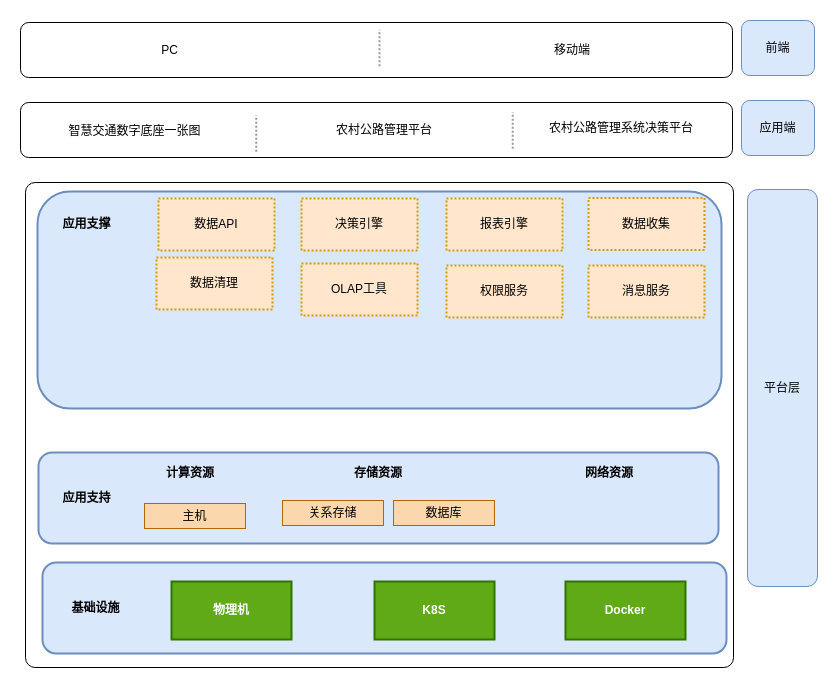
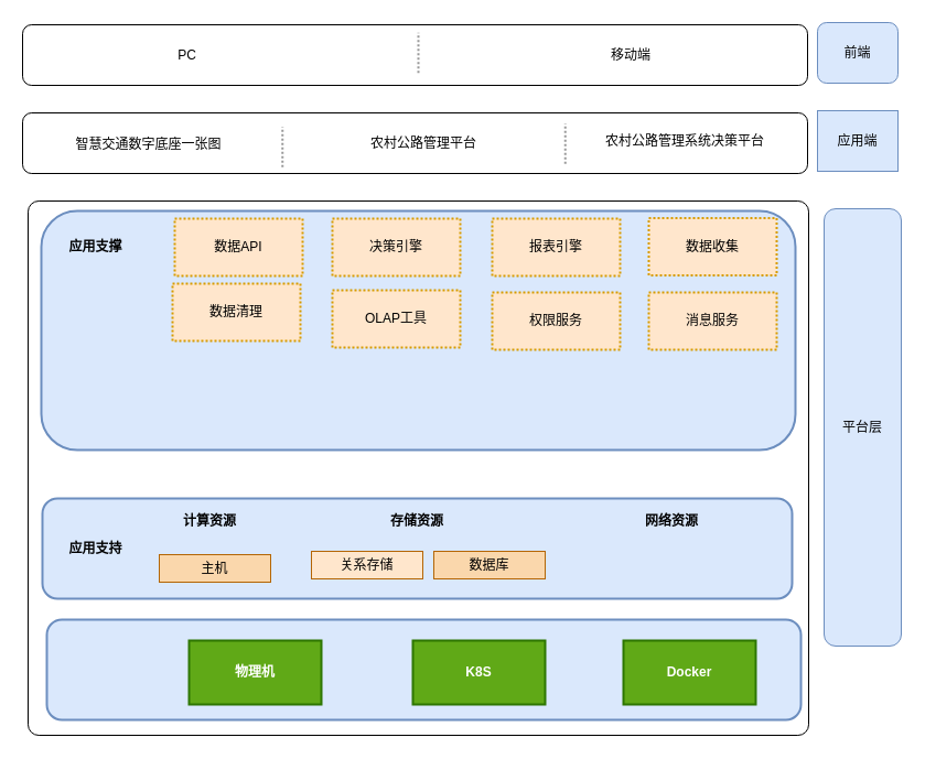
  <mxCell id="0" />
  <mxCell id="1" parent="0" />
  <mxCell id="2" value="" style="rounded=1;whiteSpace=wrap;html=1;" parent="1" vertex="1"><mxGeometry x="20" y="22" width="712" height="55" as="geometry" /></mxCell>
  <mxCell id="3" value="" style="rounded=1;whiteSpace=wrap;html=1;arcSize=2;" parent="1" vertex="1"><mxGeometry x="25" y="182" width="708" height="485" as="geometry" /></mxCell>
  <mxCell id="4" value="PC" style="text;html=1;strokeColor=none;fillColor=none;align=center;verticalAlign=middle;whiteSpace=wrap;rounded=0;" parent="1" vertex="1"><mxGeometry x="102" y="32.32" width="135" height="36.25" as="geometry" /></mxCell>
  <mxCell id="5" value="前端" style="rounded=1;whiteSpace=wrap;html=1;fillColor=#dae8fc;strokeColor=#6c8ebf;" parent="1" vertex="1"><mxGeometry x="741" y="20" width="73" height="55" as="geometry" /></mxCell>
  <mxCell id="6" value="移动端" style="text;html=1;strokeColor=none;fillColor=none;align=center;verticalAlign=middle;whiteSpace=wrap;rounded=0;" parent="1" vertex="1"><mxGeometry x="521" y="32.32" width="102" height="34.37" as="geometry" /></mxCell>
  <mxCell id="7" value="" style="line;strokeWidth=2;html=1;perimeter=backbonePerimeter;points=[];outlineConnect=0;rounded=1;dashed=1;rotation=-90;strokeColor=#999999;dashPattern=1 1;" parent="1" vertex="1"><mxGeometry x="360.75" y="42.5" width="36.5" height="10" as="geometry" /></mxCell>
  <mxCell id="8" value="平台层" style="rounded=1;whiteSpace=wrap;html=1;fillColor=#dae8fc;strokeColor=#6c8ebf;" parent="1" vertex="1"><mxGeometry x="747" y="189" width="70" height="397" as="geometry" /></mxCell>
  <mxCell id="9" value="" style="rounded=1;whiteSpace=wrap;html=1;strokeColor=#6c8ebf;strokeWidth=2;fillColor=#dae8fc;" parent="1" vertex="1"><mxGeometry x="37" y="191" width="684" height="217" as="geometry" /></mxCell>
  <mxCell id="10" value="应用支撑" style="text;html=1;strokeColor=none;fillColor=none;align=center;verticalAlign=middle;whiteSpace=wrap;rounded=0;dashed=1;dashPattern=1 1;strokeWidth=2;fontStyle=1" parent="1" vertex="1"><mxGeometry x="54" y="207" width="65" height="33" as="geometry" /></mxCell>
  <mxCell id="11" value="数据API" style="rounded=0;whiteSpace=wrap;html=1;dashed=1;dashPattern=1 1;strokeColor=#d79b00;strokeWidth=2;fillColor=#ffe6cc;" parent="1" vertex="1"><mxGeometry x="158" y="198" width="116" height="52" as="geometry" /></mxCell>
  <mxCell id="12" value="决策引擎" style="rounded=0;whiteSpace=wrap;html=1;dashed=1;dashPattern=1 1;strokeColor=#d79b00;strokeWidth=2;fillColor=#ffe6cc;" parent="1" vertex="1"><mxGeometry x="301" y="198" width="116" height="52" as="geometry" /></mxCell>
  <mxCell id="13" value="报表引擎&lt;span style=&quot;color: rgba(0, 0, 0, 0); font-family: monospace; font-size: 0px; text-align: start;&quot;&gt;%3CmxGraphModel%3E%3Croot%3E%3CmxCell%20id%3D%220%22%2F%3E%3CmxCell%20id%3D%221%22%20parent%3D%220%22%2F%3E%3CmxCell%20id%3D%222%22%20value%3D%22%E5%86%B3%E7%AD%96%E5%BC%95%E6%93%8E%22%20style%3D%22rounded%3D0%3BwhiteSpace%3Dwrap%3Bhtml%3D1%3Bdashed%3D1%3BdashPattern%3D1%201%3BstrokeColor%3D%23d79b00%3BstrokeWidth%3D2%3BfillColor%3D%23ffe6cc%3B%22%20vertex%3D%221%22%20parent%3D%221%22%3E%3CmxGeometry%20x%3D%22341%22%20y%3D%22-472.5%22%20width%3D%22116%22%20height%3D%2252%22%20as%3D%22geometry%22%2F%3E%3C%2FmxCell%3E%3C%2Froot%3E%3C%2FmxGraphModel%3E&lt;/span&gt;" style="rounded=0;whiteSpace=wrap;html=1;dashed=1;dashPattern=1 1;strokeColor=#d79b00;strokeWidth=2;fillColor=#ffe6cc;" parent="1" vertex="1"><mxGeometry x="446" y="198" width="116" height="52" as="geometry" /></mxCell>
  <mxCell id="14" value="数据收集" style="rounded=0;whiteSpace=wrap;html=1;dashed=1;dashPattern=1 1;strokeColor=#d79b00;strokeWidth=2;fillColor=#ffe6cc;" parent="1" vertex="1"><mxGeometry x="588" y="197.5" width="116" height="52" as="geometry" /></mxCell>
  <mxCell id="15" value="" style="rounded=1;whiteSpace=wrap;html=1;" parent="1" vertex="1"><mxGeometry x="20" y="102" width="712" height="55" as="geometry" /></mxCell>
  <mxCell id="16" value="智慧交通数字底座一张图" style="text;html=1;strokeColor=none;fillColor=none;align=center;verticalAlign=middle;whiteSpace=wrap;rounded=0;" parent="1" vertex="1"><mxGeometry x="67" y="112.69" width="135" height="36.25" as="geometry" /></mxCell>
- <mxCell id="17" value="应用端" style="rounded=1;whiteSpace=wrap;html=1;fillColor=#dae8fc;strokeColor=#6c8ebf;" parent="1" vertex="1"><mxGeometry x="741" y="100" width="73" height="55" as="geometry" /></mxCell>
+ <mxCell id="17" value="应用端" style="whiteSpace=wrap;html=1;fillColor=#dae8fc;strokeColor=#6c8ebf;rounded=0;" parent="1" vertex="1"><mxGeometry x="741" y="100" width="73" height="55" as="geometry" /></mxCell>
  <mxCell id="18" value="农村公路管理平台" style="text;html=1;strokeColor=none;fillColor=none;align=center;verticalAlign=middle;whiteSpace=wrap;rounded=0;" parent="1" vertex="1"><mxGeometry x="333" y="112.69" width="102" height="34.37" as="geometry" /></mxCell>
  <mxCell id="19" value="农村公路管理系统决策平台" style="text;html=1;strokeColor=none;fillColor=none;align=center;verticalAlign=middle;whiteSpace=wrap;rounded=0;" parent="1" vertex="1"><mxGeometry x="548" y="107.22" width="146" height="40.56" as="geometry" /></mxCell>
  <mxCell id="20" value="" style="line;strokeWidth=2;html=1;perimeter=backbonePerimeter;points=[];outlineConnect=0;rounded=1;dashed=1;rotation=-90;strokeColor=#999999;dashPattern=1 1;" parent="1" vertex="1"><mxGeometry x="237.5" y="128" width="36.5" height="10" as="geometry" /></mxCell>
  <mxCell id="21" value="" style="line;strokeWidth=2;html=1;perimeter=backbonePerimeter;points=[];outlineConnect=0;rounded=1;dashed=1;rotation=-90;strokeColor=#999999;dashPattern=1 1;" parent="1" vertex="1"><mxGeometry x="494" y="124.88" width="36.5" height="10" as="geometry" /></mxCell>
  <mxCell id="22" value="" style="rounded=1;whiteSpace=wrap;html=1;strokeColor=#6c8ebf;strokeWidth=2;fillColor=#dae8fc;" parent="1" vertex="1"><mxGeometry x="38" y="452" width="680" height="91" as="geometry" /></mxCell>
  <mxCell id="23" value="应用支持" style="text;html=1;strokeColor=none;fillColor=none;align=center;verticalAlign=middle;whiteSpace=wrap;rounded=0;dashed=1;dashPattern=1 1;strokeWidth=2;fontStyle=1" parent="1" vertex="1"><mxGeometry x="54" y="481" width="65" height="33" as="geometry" /></mxCell>
  <mxCell id="24" value="" style="rounded=1;whiteSpace=wrap;html=1;strokeColor=#6c8ebf;strokeWidth=2;fillColor=#dae8fc;" parent="1" vertex="1"><mxGeometry x="42" y="562" width="684" height="91" as="geometry" /></mxCell>
- <mxCell id="25" value="基础设施" style="text;html=1;strokeColor=none;fillColor=none;align=center;verticalAlign=middle;whiteSpace=wrap;rounded=0;dashed=1;dashPattern=1 1;strokeWidth=2;fontStyle=1" parent="1" vertex="1"><mxGeometry x="63" y="591" width="65" height="33" as="geometry" /></mxCell>
  <mxCell id="26" value="&lt;b&gt;物理机&lt;/b&gt;" style="rounded=0;whiteSpace=wrap;html=1;strokeColor=#2D7600;strokeWidth=2;fillColor=#60a917;fontColor=#ffffff;" parent="1" vertex="1"><mxGeometry x="171" y="581" width="120" height="58" as="geometry" /></mxCell>
  <mxCell id="27" value="&lt;b&gt;K8S&lt;/b&gt;" style="rounded=0;whiteSpace=wrap;html=1;strokeColor=#2D7600;strokeWidth=2;fillColor=#60a917;fontColor=#ffffff;" parent="1" vertex="1"><mxGeometry x="374" y="581" width="120" height="58" as="geometry" /></mxCell>
  <mxCell id="28" value="&lt;b&gt;Docker&lt;/b&gt;" style="rounded=0;whiteSpace=wrap;html=1;strokeColor=#2D7600;strokeWidth=2;fillColor=#60a917;fontColor=#ffffff;" parent="1" vertex="1"><mxGeometry x="565" y="581" width="120" height="58" as="geometry" /></mxCell>
  <mxCell id="29" value="数据清理" style="rounded=0;whiteSpace=wrap;html=1;dashed=1;dashPattern=1 1;strokeColor=#d79b00;strokeWidth=2;fillColor=#ffe6cc;" parent="1" vertex="1"><mxGeometry x="156" y="257" width="116" height="52" as="geometry" /></mxCell>
  <mxCell id="30" value="OLAP工具" style="rounded=0;whiteSpace=wrap;html=1;dashed=1;dashPattern=1 1;strokeColor=#d79b00;strokeWidth=2;fillColor=#ffe6cc;" parent="1" vertex="1"><mxGeometry x="301" y="263" width="116" height="52" as="geometry" /></mxCell>
  <mxCell id="31" value="权限服务" style="rounded=0;whiteSpace=wrap;html=1;dashed=1;dashPattern=1 1;strokeColor=#d79b00;strokeWidth=2;fillColor=#ffe6cc;" parent="1" vertex="1"><mxGeometry x="446" y="265" width="116" height="52" as="geometry" /></mxCell>
  <mxCell id="32" value="消息服务" style="rounded=0;whiteSpace=wrap;html=1;dashed=1;dashPattern=1 1;strokeColor=#d79b00;strokeWidth=2;fillColor=#ffe6cc;" parent="1" vertex="1"><mxGeometry x="588" y="265" width="116" height="52" as="geometry" /></mxCell>
  <mxCell id="33" value="计算资源" style="text;html=1;strokeColor=none;fillColor=none;align=center;verticalAlign=middle;whiteSpace=wrap;rounded=0;fontStyle=1" vertex="1" parent="1"><mxGeometry x="160" y="458" width="60" height="30" as="geometry" /></mxCell>
  <mxCell id="34" value="存储资源" style="text;html=1;strokeColor=none;fillColor=none;align=center;verticalAlign=middle;whiteSpace=wrap;rounded=0;fontStyle=1" vertex="1" parent="1"><mxGeometry x="348" y="458" width="60" height="30" as="geometry" /></mxCell>
  <mxCell id="35" value="网络资源" style="text;html=1;strokeColor=none;fillColor=none;align=center;verticalAlign=middle;whiteSpace=wrap;rounded=0;fontStyle=1" vertex="1" parent="1"><mxGeometry x="579" y="458" width="60" height="30" as="geometry" /></mxCell>
  <mxCell id="36" value="主机" style="rounded=0;whiteSpace=wrap;html=1;fillColor=#fad7ac;strokeColor=#b46504;" vertex="1" parent="1"><mxGeometry x="144" y="503" width="101" height="25" as="geometry" /></mxCell>
- <mxCell id="37" value="关系存储" style="rounded=0;whiteSpace=wrap;html=1;fillColor=#fad7ac;strokeColor=#b46504;" vertex="1" parent="1"><mxGeometry x="282" y="500" width="101" height="25" as="geometry" /></mxCell>
+ <mxCell id="37" value="关系存储" style="rounded=0;whiteSpace=wrap;html=1;fillColor=#ffe6cc;strokeColor=#b46504;" vertex="1" parent="1"><mxGeometry x="282" y="500" width="101" height="25" as="geometry" /></mxCell>
  <mxCell id="38" value="数据库" style="rounded=0;whiteSpace=wrap;html=1;fillColor=#fad7ac;strokeColor=#b46504;" vertex="1" parent="1"><mxGeometry x="393" y="500" width="101" height="25" as="geometry" /></mxCell>
